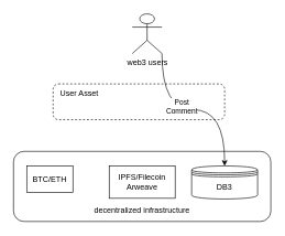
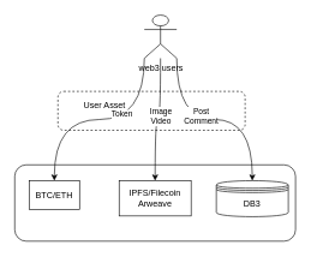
  <mxCell id="0" />
  <mxCell id="1" parent="0" />
  <mxCell id="2" value="" style="rounded=1;whiteSpace=wrap;html=1;strokeColor=default;dashed=1;" vertex="1" parent="1"><mxGeometry x="80" y="126" width="260" height="54" as="geometry" /></mxCell>
  <mxCell id="3" value="" style="rounded=1;whiteSpace=wrap;html=1;" vertex="1" parent="1"><mxGeometry x="20" y="228" width="390" height="106" as="geometry" /></mxCell>
  <mxCell id="4" value="BTC/ETH" style="rounded=0;whiteSpace=wrap;html=1;" vertex="1" parent="1"><mxGeometry x="40" y="250" width="70" height="40" as="geometry" /></mxCell>
- <mxCell id="5" value="DB3" style="shape=datastore;whiteSpace=wrap;html=1;" vertex="1" parent="1"><mxGeometry x="290" y="250" width="100" height="50" as="geometry" /></mxCell>
- <mxCell id="6" value="decentralized infrastructure" style="text;html=1;strokeColor=none;fillColor=none;align=center;verticalAlign=middle;whiteSpace=wrap;rounded=0;" vertex="1" parent="1"><mxGeometry x="140" y="302" width="150" height="30" as="geometry" /></mxCell>
+ <mxCell id="5" value="DB3" style="shape=datastore;whiteSpace=wrap;html=1;" vertex="1" parent="1"><mxGeometry x="300" y="250" width="100" height="50" as="geometry" /></mxCell>
  <mxCell id="7" value="IPFS/Filecoin&lt;br&gt;Arweave" style="rounded=0;whiteSpace=wrap;html=1;" vertex="1" parent="1"><mxGeometry x="165" y="250" width="100" height="49" as="geometry" /></mxCell>
+ <mxCell id="8" style="edgeStyle=orthogonalEdgeStyle;rounded=0;orthogonalLoop=1;jettySize=auto;html=1;curved=1;exitX=0;exitY=1;exitDx=0;exitDy=0;exitPerimeter=0;" edge="1" parent="1" source="14" target="4"><mxGeometry relative="1" as="geometry" /></mxCell>
+ <mxCell id="9" value="Token" style="edgeLabel;html=1;align=center;verticalAlign=middle;resizable=0;points=[];" vertex="1" connectable="0" parent="8"><mxGeometry x="-0.207" y="-8" relative="1" as="geometry"><mxPoint as="offset" /></mxGeometry></mxCell>
+ <mxCell id="10" style="edgeStyle=orthogonalEdgeStyle;curved=1;rounded=0;orthogonalLoop=1;jettySize=auto;html=1;" edge="1" parent="1" source="14" target="7"><mxGeometry relative="1" as="geometry" /></mxCell>
+ <mxCell id="11" value="Image&lt;br&gt;Video" style="edgeLabel;html=1;align=center;verticalAlign=middle;resizable=0;points=[];" vertex="1" connectable="0" parent="10"><mxGeometry x="-0.094" relative="1" as="geometry"><mxPoint as="offset" /></mxGeometry></mxCell>
  <mxCell id="12" style="edgeStyle=orthogonalEdgeStyle;curved=1;rounded=0;orthogonalLoop=1;jettySize=auto;html=1;entryX=0.5;entryY=0;entryDx=0;entryDy=0;exitX=1;exitY=1;exitDx=0;exitDy=0;exitPerimeter=0;" edge="1" parent="1" source="14" target="5"><mxGeometry relative="1" as="geometry" /></mxCell>
  <mxCell id="13" value="Post &lt;br&gt;Comment" style="edgeLabel;html=1;align=center;verticalAlign=middle;resizable=0;points=[];" vertex="1" connectable="0" parent="12"><mxGeometry x="-0.221" y="14" relative="1" as="geometry"><mxPoint x="11" y="9" as="offset" /></mxGeometry></mxCell>
  <mxCell id="14" value="web3 users" style="shape=umlActor;verticalLabelPosition=bottom;verticalAlign=top;html=1;outlineConnect=0;" vertex="1" parent="1"><mxGeometry x="200" y="20" width="45" height="60" as="geometry" /></mxCell>
- <mxCell id="15" value="User Asset" style="text;html=1;strokeColor=none;fillColor=none;align=center;verticalAlign=middle;whiteSpace=wrap;rounded=0;dashed=1;" vertex="1" parent="1"><mxGeometry x="80" y="126" width="80" height="30" as="geometry" /></mxCell>
+ <mxCell id="15" value="User Asset" style="text;html=1;strokeColor=none;fillColor=none;align=center;verticalAlign=middle;whiteSpace=wrap;rounded=0;dashed=1;" vertex="1" parent="1"><mxGeometry x="105" y="131" width="80" height="30" as="geometry" /></mxCell>
